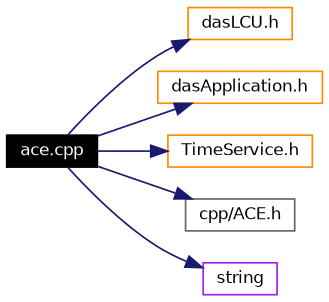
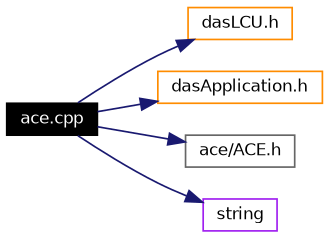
  digraph {
    rankdir=LR
    node [color=darkorange fillcolor=white fontname=Helvetica fontsize=10 shape=record style=filled]
    edge [color=midnightblue fontname=Helvetica fontsize=10 labelfontname=Helvetica labelfontsize=10 style=solid]
    n1 [color=black fillcolor=black fontcolor=white height=0.2 label="ace.cpp" width=0.4]
    n2 [height=0.2 label="dasLCU.h" width=0.4]
    n3 [height=0.2 label="dasApplication.h" width=0.4]
-   n4 [height=0.2 label="TimeService.h" width=0.4]
-   n5 [color=gray40 height=0.2 label="cpp/ACE.h" width=0.4]
+   n5 [color=gray40 height=0.2 label="ace/ACE.h" width=0.4]
    n6 [color=purple height=0.2 label=string width=0.4]
    n1 -> n2
    n1 -> n3
-   n1 -> n4
    n1 -> n5
    n1 -> n6
  }
